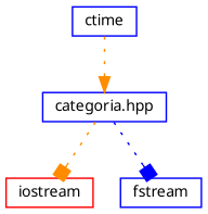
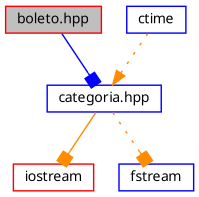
  digraph {
    fontname="Noto Sans"
    node [color=blue fillcolor=white fontname="Noto Sans" fontsize=10 shape=record style=filled]
    edge [arrowhead=box color=blue fontname="Noto Sans" fontsize=10 labelfontname=Helvetica labelfontsize=10 style=solid]
+   n1 [color=red fillcolor=grey75 fontcolor=black height=0.2 label="boleto.hpp" width=0.4]
    n2 [height=0.2 label="categoria.hpp" width=0.4]
    n3 [color=red height=0.2 label=iostream width=0.4]
    n4 [height=0.2 label=fstream width=0.4]
    n5 [height=0.2 label=ctime width=0.4]
-   n2 -> n3 [color=darkorange style=dotted]
-   n2 -> n4 [style=dotted]
+   n1 -> n2
+   n2 -> n3 [color=darkorange]
+   n2 -> n4 [color=darkorange style=dotted]
    n5 -> n2 [arrowhead=normal color=darkorange style=dotted]
  }
